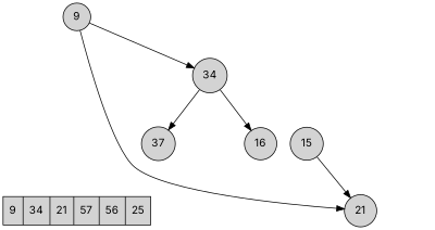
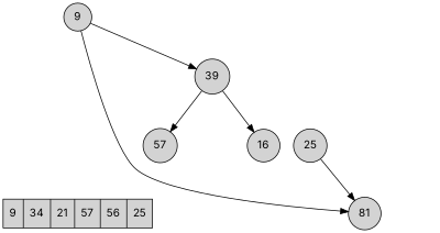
  digraph {
    fontname=Inter
    rankdir=TB
    node [fontname=Inter shape=circle style=filled]
    edge [fontname=Inter]
    b12 [style=invis width=.1]
-   n2 [label=37]
+   n2 [label=57]
    c12 [style=invis width=.1]
    n4 [label=16]
-   n5 [label=15]
+   n5 [label=25]
    c34 [style=invis width=.1]
    c4 [style=invis]
    n8 [label="{{<m> 9 | 34 | 21 | 57 | 56 | 25 }}" shape=record]
-   n9 [label=21]
+   n9 [label=81]
    n10 [label=9]
-   n11 [label=34]
+   n11 [label=39]
    subgraph sub_1 {
      rank=same
      b12
      n2
      c12
      n4
      n5
      c34
      c4
    }
    b12 -> n8 [style=invis]
    n5 -> n9
    n9 -> c34 [style=invis weight=10]
    n9 -> c4 [style=invis]
    n10 -> b12 [style=invis weight=10]
    n10 -> n9
    n10 -> n11
    n11 -> n2
    n11 -> c12 [style=invis weight=10]
    n11 -> n4
  }
